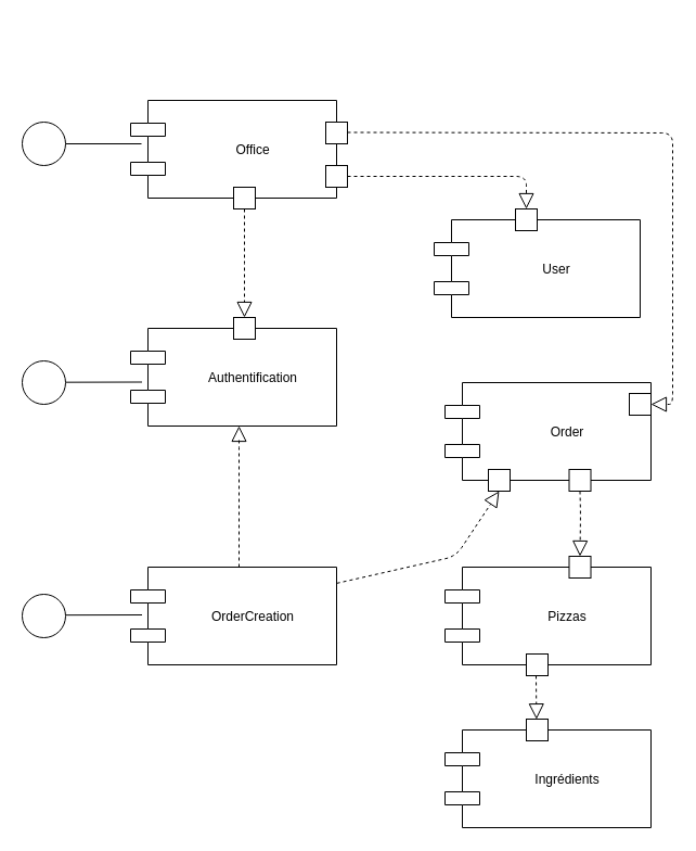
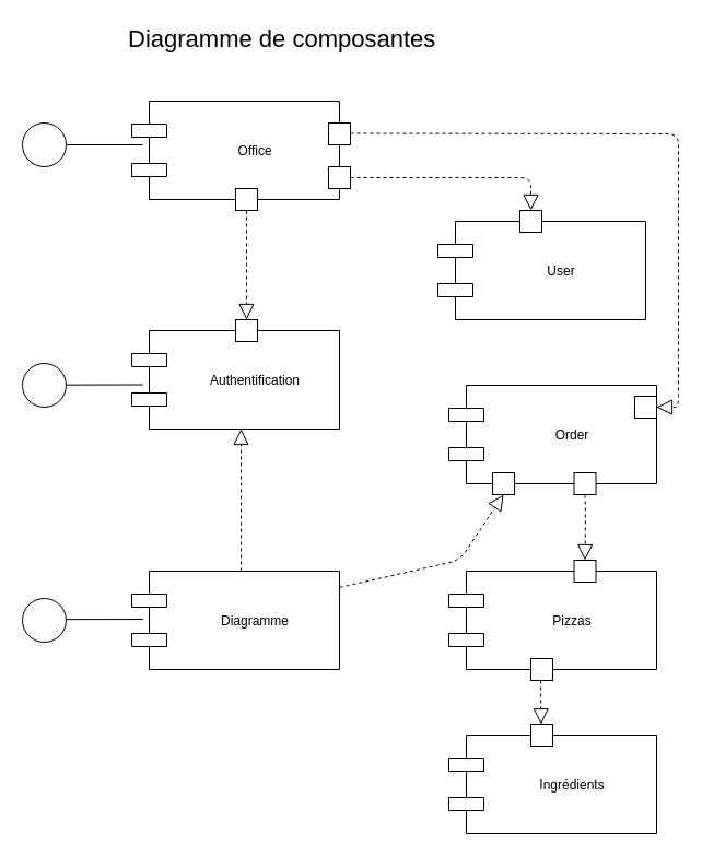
  <mxCell id="0" />
  <mxCell id="1" parent="0" />
  <mxCell id="2" value="Office" style="shape=component;align=center;spacingLeft=36;" vertex="1" parent="1"><mxGeometry x="120" y="92" width="190" height="90" as="geometry" /></mxCell>
  <mxCell id="3" value="" style="endArrow=block;dashed=1;endFill=0;endSize=12;html=1;entryX=1;entryY=0.5;entryDx=0;entryDy=0;" edge="1" parent="1" target="12"><mxGeometry width="160" relative="1" as="geometry"><mxPoint x="320" y="121.5" as="sourcePoint" /><mxPoint x="620" y="382" as="targetPoint" /><Array as="points"><mxPoint x="620" y="122" /><mxPoint x="620" y="372" /></Array></mxGeometry></mxCell>
  <mxCell id="4" value="" style="rounded=0;whiteSpace=wrap;html=1;" vertex="1" parent="1"><mxGeometry x="300" y="112" width="20" height="20" as="geometry" /></mxCell>
  <mxCell id="5" value="" style="rounded=0;whiteSpace=wrap;html=1;" vertex="1" parent="1"><mxGeometry x="300" y="152" width="20" height="20" as="geometry" /></mxCell>
  <mxCell id="6" value="" style="ellipse;whiteSpace=wrap;html=1;aspect=fixed;align=center;" vertex="1" parent="1"><mxGeometry x="20" y="112" width="40" height="40" as="geometry" /></mxCell>
  <mxCell id="7" value="" style="endArrow=none;html=1;exitX=1;exitY=0.5;exitDx=0;exitDy=0;" edge="1" parent="1" source="6"><mxGeometry width="50" height="50" relative="1" as="geometry"><mxPoint x="20" y="362" as="sourcePoint" /><mxPoint x="130" y="132" as="targetPoint" /></mxGeometry></mxCell>
  <mxCell id="8" value="User" style="shape=component;align=center;spacingLeft=36;" vertex="1" parent="1"><mxGeometry x="400" y="202" width="190" height="90" as="geometry" /></mxCell>
  <mxCell id="9" value="" style="rounded=0;whiteSpace=wrap;html=1;" vertex="1" parent="1"><mxGeometry x="475" y="192" width="20" height="20" as="geometry" /></mxCell>
  <mxCell id="10" value="" style="endArrow=block;dashed=1;endFill=0;endSize=12;html=1;exitX=1;exitY=0.5;exitDx=0;exitDy=0;entryX=0.5;entryY=0;entryDx=0;entryDy=0;" edge="1" parent="1" source="5" target="9"><mxGeometry width="160" relative="1" as="geometry"><mxPoint x="330" y="131.5" as="sourcePoint" /><mxPoint x="485" y="182" as="targetPoint" /><Array as="points"><mxPoint x="485" y="162" /></Array></mxGeometry></mxCell>
  <mxCell id="11" value="Order" style="shape=component;align=center;spacingLeft=36;" vertex="1" parent="1"><mxGeometry x="410" y="352" width="190" height="90" as="geometry" /></mxCell>
  <mxCell id="12" value="" style="rounded=0;whiteSpace=wrap;html=1;" vertex="1" parent="1"><mxGeometry x="580" y="362" width="20" height="20" as="geometry" /></mxCell>
  <mxCell id="13" value="" style="rounded=0;whiteSpace=wrap;html=1;" vertex="1" parent="1"><mxGeometry x="524.5" y="432" width="20" height="20" as="geometry" /></mxCell>
  <mxCell id="14" value="" style="rounded=0;whiteSpace=wrap;html=1;" vertex="1" parent="1"><mxGeometry x="450" y="432" width="20" height="20" as="geometry" /></mxCell>
  <mxCell id="15" value="Pizzas" style="shape=component;align=center;spacingLeft=36;" vertex="1" parent="1"><mxGeometry x="410" y="522" width="190" height="90" as="geometry" /></mxCell>
  <mxCell id="16" value="" style="rounded=0;whiteSpace=wrap;html=1;" vertex="1" parent="1"><mxGeometry x="524.5" y="512" width="20" height="20" as="geometry" /></mxCell>
  <mxCell id="17" value="Ingrédients" style="shape=component;align=center;spacingLeft=36;" vertex="1" parent="1"><mxGeometry x="410" y="672" width="190" height="90" as="geometry" /></mxCell>
  <mxCell id="18" value="" style="rounded=0;whiteSpace=wrap;html=1;" vertex="1" parent="1"><mxGeometry x="485" y="602" width="20" height="20" as="geometry" /></mxCell>
  <mxCell id="19" value="" style="rounded=0;whiteSpace=wrap;html=1;" vertex="1" parent="1"><mxGeometry x="485" y="662" width="20" height="20" as="geometry" /></mxCell>
  <mxCell id="20" value="Authentification" style="shape=component;align=center;spacingLeft=36;" vertex="1" parent="1"><mxGeometry x="120" y="302" width="190" height="90" as="geometry" /></mxCell>
- <mxCell id="21" value="OrderCreation" style="shape=component;align=center;spacingLeft=36;" vertex="1" parent="1"><mxGeometry x="120" y="522" width="190" height="90" as="geometry" /></mxCell>
+ <mxCell id="21" value="Diagramme" style="shape=component;align=center;spacingLeft=36;" vertex="1" parent="1"><mxGeometry x="120" y="522" width="190" height="90" as="geometry" /></mxCell>
  <mxCell id="22" value="" style="endArrow=block;dashed=1;endFill=0;endSize=12;html=1;exitX=0.5;exitY=1;exitDx=0;exitDy=0;entryX=0.5;entryY=0;entryDx=0;entryDy=0;" edge="1" parent="1" source="13" target="16"><mxGeometry width="160" relative="1" as="geometry"><mxPoint x="329.588" y="171.588" as="sourcePoint" /><mxPoint x="495.471" y="202.176" as="targetPoint" /><Array as="points"><mxPoint x="535" y="472" /></Array></mxGeometry></mxCell>
  <mxCell id="23" value="" style="endArrow=block;dashed=1;endFill=0;endSize=12;html=1;entryX=0.5;entryY=0;entryDx=0;entryDy=0;" edge="1" parent="1"><mxGeometry width="160" relative="1" as="geometry"><mxPoint x="494" y="622" as="sourcePoint" /><mxPoint x="494.382" y="662.176" as="targetPoint" /><Array as="points"><mxPoint x="494" y="622" /></Array></mxGeometry></mxCell>
  <mxCell id="24" value="" style="endArrow=block;dashed=1;endFill=0;endSize=12;html=1;exitX=1.001;exitY=0.165;exitDx=0;exitDy=0;entryX=0.5;entryY=1;entryDx=0;entryDy=0;exitPerimeter=0;" edge="1" parent="1" source="21" target="14"><mxGeometry width="160" relative="1" as="geometry"><mxPoint x="329.588" y="171.588" as="sourcePoint" /><mxPoint x="495.471" y="202.176" as="targetPoint" /><Array as="points"><mxPoint x="420" y="512" /></Array></mxGeometry></mxCell>
  <mxCell id="25" value="" style="rounded=0;whiteSpace=wrap;html=1;" vertex="1" parent="1"><mxGeometry x="215" y="172" width="20" height="20" as="geometry" /></mxCell>
  <mxCell id="26" value="" style="rounded=0;whiteSpace=wrap;html=1;" vertex="1" parent="1"><mxGeometry x="215" y="292" width="20" height="20" as="geometry" /></mxCell>
  <mxCell id="27" value="" style="endArrow=block;dashed=1;endFill=0;endSize=12;html=1;exitX=0.5;exitY=1;exitDx=0;exitDy=0;entryX=0.5;entryY=0;entryDx=0;entryDy=0;" edge="1" parent="1" source="25" target="26"><mxGeometry width="160" relative="1" as="geometry"><mxPoint x="329.588" y="171.588" as="sourcePoint" /><mxPoint x="495.471" y="202.176" as="targetPoint" /><Array as="points"><mxPoint x="225" y="252" /></Array></mxGeometry></mxCell>
  <mxCell id="28" value="" style="endArrow=block;dashed=1;endFill=0;endSize=12;html=1;" edge="1" parent="1"><mxGeometry width="160" relative="1" as="geometry"><mxPoint x="220" y="522" as="sourcePoint" /><mxPoint x="220" y="392" as="targetPoint" /><Array as="points"><mxPoint x="220" y="402" /></Array></mxGeometry></mxCell>
  <mxCell id="29" value="" style="ellipse;whiteSpace=wrap;html=1;aspect=fixed;align=center;" vertex="1" parent="1"><mxGeometry x="20" y="332" width="40" height="40" as="geometry" /></mxCell>
  <mxCell id="30" value="" style="ellipse;whiteSpace=wrap;html=1;aspect=fixed;align=center;" vertex="1" parent="1"><mxGeometry x="20" y="547" width="40" height="40" as="geometry" /></mxCell>
  <mxCell id="31" value="" style="endArrow=none;html=1;exitX=1;exitY=0.5;exitDx=0;exitDy=0;" edge="1" parent="1"><mxGeometry width="50" height="50" relative="1" as="geometry"><mxPoint x="60.088" y="351.676" as="sourcePoint" /><mxPoint x="130.5" y="351.5" as="targetPoint" /></mxGeometry></mxCell>
  <mxCell id="32" value="" style="endArrow=none;html=1;exitX=1;exitY=0.5;exitDx=0;exitDy=0;" edge="1" parent="1"><mxGeometry width="50" height="50" relative="1" as="geometry"><mxPoint x="60.088" y="566.176" as="sourcePoint" /><mxPoint x="130.5" y="566" as="targetPoint" /></mxGeometry></mxCell>
+ <mxCell id="33" value="&lt;font style=&quot;font-size: 22px&quot;&gt;Diagramme de composantes&lt;/font&gt;" style="text;html=1;resizable=0;points=[];autosize=1;align=left;verticalAlign=top;spacingTop=-4;" vertex="1" parent="1"><mxGeometry x="115" y="20" width="300" height="20" as="geometry" /></mxCell>
